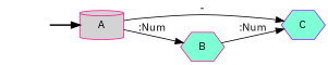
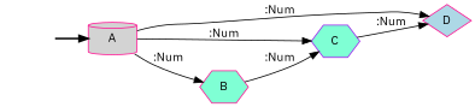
  digraph {
    fontname="IBM Plex Sans"
    rankdir=LR
    node [fontname="IBM Plex Sans" style=filled color=deeppink fillcolor=aquamarine shape=hexagon]
    edge [fontname="IBM Plex Sans"]
    fake [style=invisible color="" fillcolor="" shape=""]
    A [fillcolor=lightgrey root=true shape=cylinder]
+   D [fillcolor=lightblue shape=diamond]
    C [color=purple]
    B
    fake -> A [style=bold]
-   A -> C [label="-"]
+   A -> D [label=":Num"]
+   A -> C [label=":Num"]
    A -> B [label=":Num"]
+   C -> D [label=":Num"]
    B -> C [label=":Num"]
  }
